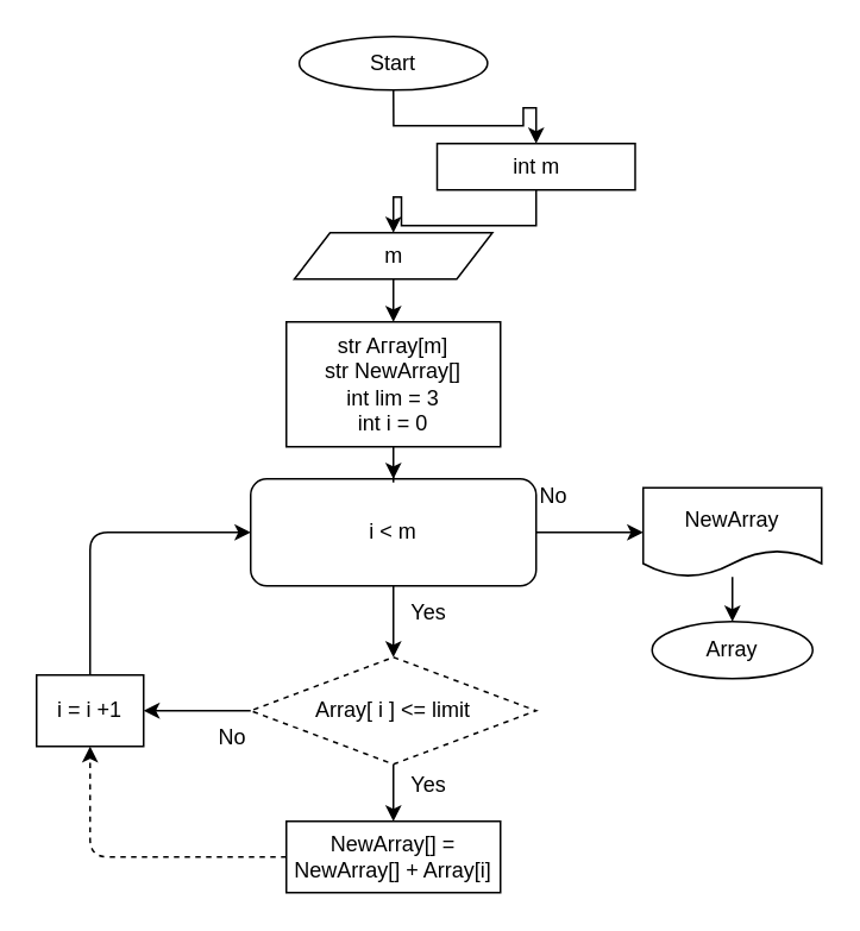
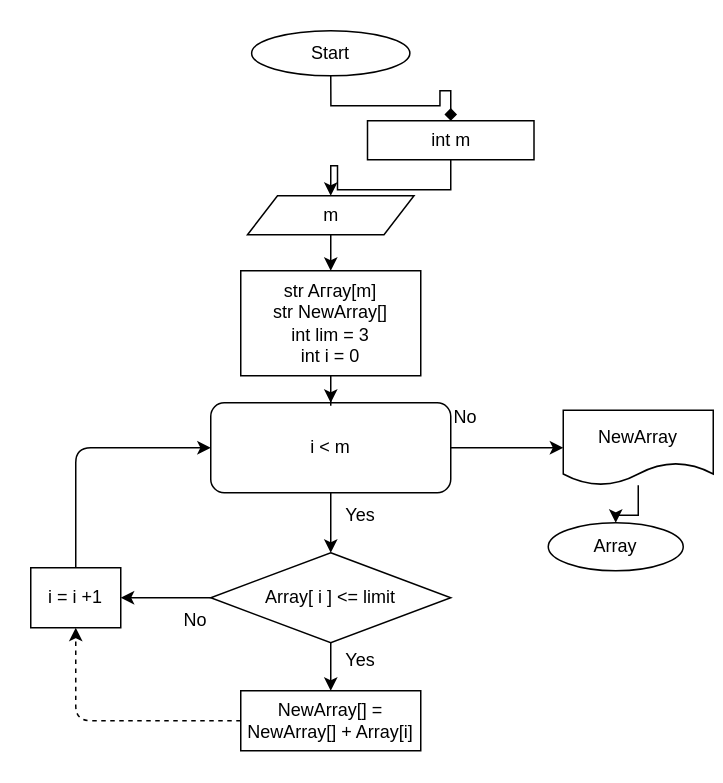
  <mxCell id="0" />
  <mxCell id="1" parent="0" />
  <mxCell id="2" style="edgeStyle=none;html=1;entryX=0.5;entryY=0;entryDx=0;entryDy=0;" parent="1" source="4" target="7" edge="1"><mxGeometry relative="1" as="geometry" /></mxCell>
  <mxCell id="3" value="" style="edgeStyle=orthogonalEdgeStyle;rounded=0;orthogonalLoop=1;jettySize=auto;html=1;" parent="1" source="4" target="25" edge="1"><mxGeometry relative="1" as="geometry" /></mxCell>
  <mxCell id="4" value="i &amp;lt; m" style="whiteSpace=wrap;html=1;rounded=1;" parent="1" vertex="1"><mxGeometry x="140" y="268" width="160" height="60" as="geometry" /></mxCell>
  <mxCell id="5" style="edgeStyle=none;html=1;" parent="1" source="7" edge="1"><mxGeometry relative="1" as="geometry"><mxPoint x="80" y="398" as="targetPoint" /></mxGeometry></mxCell>
  <mxCell id="6" value="" style="edgeStyle=orthogonalEdgeStyle;rounded=0;orthogonalLoop=1;jettySize=auto;html=1;" parent="1" source="7" target="9" edge="1"><mxGeometry relative="1" as="geometry" /></mxCell>
- <mxCell id="7" value="Array[ i ] &amp;lt;= limit" style="rhombus;whiteSpace=wrap;html=1;dashed=1;" parent="1" vertex="1"><mxGeometry x="140" y="368" width="160" height="60" as="geometry" /></mxCell>
+ <mxCell id="7" value="Array[ i ] &amp;lt;= limit" style="rhombus;whiteSpace=wrap;html=1;" parent="1" vertex="1"><mxGeometry x="140" y="368" width="160" height="60" as="geometry" /></mxCell>
  <mxCell id="8" style="edgeStyle=none;html=1;entryX=0.5;entryY=1;entryDx=0;entryDy=0;exitX=0;exitY=0.5;exitDx=0;exitDy=0;dashed=1;" parent="1" source="9" target="14" edge="1"><mxGeometry relative="1" as="geometry"><Array as="points"><mxPoint x="50" y="480" /><mxPoint x="50" y="460" /></Array></mxGeometry></mxCell>
  <mxCell id="9" value="NewArray[] = NewArray[] + Array[i]" style="rounded=0;whiteSpace=wrap;html=1;" parent="1" vertex="1"><mxGeometry x="160" y="460" width="120" height="40" as="geometry" /></mxCell>
  <mxCell id="10" value="Yes" style="text;html=1;strokeColor=none;fillColor=none;align=center;verticalAlign=middle;whiteSpace=wrap;rounded=0;" parent="1" vertex="1"><mxGeometry x="230" y="338" width="20" height="10" as="geometry" /></mxCell>
  <mxCell id="11" value="Yes" style="text;html=1;strokeColor=none;fillColor=none;align=center;verticalAlign=middle;whiteSpace=wrap;rounded=0;" parent="1" vertex="1"><mxGeometry x="230" y="435" width="20" height="10" as="geometry" /></mxCell>
  <mxCell id="12" value="No" style="text;html=1;strokeColor=none;fillColor=none;align=center;verticalAlign=middle;whiteSpace=wrap;rounded=0;" parent="1" vertex="1"><mxGeometry x="300" y="273" width="20" height="10" as="geometry" /></mxCell>
  <mxCell id="13" style="edgeStyle=none;html=1;entryX=0;entryY=0.5;entryDx=0;entryDy=0;" parent="1" source="14" target="4" edge="1"><mxGeometry relative="1" as="geometry"><Array as="points"><mxPoint x="50" y="298" /></Array></mxGeometry></mxCell>
  <mxCell id="14" value="i = i +1" style="rounded=0;whiteSpace=wrap;html=1;" parent="1" vertex="1"><mxGeometry x="20" y="378" width="60" height="40" as="geometry" /></mxCell>
  <mxCell id="15" value="No" style="text;html=1;strokeColor=none;fillColor=none;align=center;verticalAlign=middle;whiteSpace=wrap;rounded=0;" parent="1" vertex="1"><mxGeometry x="120" y="408" width="20" height="10" as="geometry" /></mxCell>
  <mxCell id="16" value="" style="edgeStyle=orthogonalEdgeStyle;rounded=0;orthogonalLoop=1;jettySize=auto;html=1;" parent="1" source="17" target="23" edge="1"><mxGeometry relative="1" as="geometry" /></mxCell>
  <mxCell id="17" value="int m" style="rounded=0;whiteSpace=wrap;html=1;" parent="1" vertex="1"><mxGeometry x="244.5" y="80" width="111" height="26" as="geometry" /></mxCell>
  <mxCell id="18" value="" style="edgeStyle=orthogonalEdgeStyle;rounded=0;orthogonalLoop=1;jettySize=auto;html=1;" edge="1" parent="1" source="19" target="4"><mxGeometry relative="1" as="geometry" /></mxCell>
  <mxCell id="19" value="str Aггау[m]&lt;br&gt;str NewArray[]&lt;br&gt;int lim = 3&lt;br&gt;int i = 0" style="rounded=0;whiteSpace=wrap;html=1;" parent="1" vertex="1"><mxGeometry x="160" y="180" width="120" height="70" as="geometry" /></mxCell>
- <mxCell id="20" value="" style="edgeStyle=orthogonalEdgeStyle;rounded=0;orthogonalLoop=1;jettySize=auto;html=1;" parent="1" source="21" target="17" edge="1"><mxGeometry relative="1" as="geometry" /></mxCell>
+ <mxCell id="20" value="" style="edgeStyle=orthogonalEdgeStyle;rounded=0;orthogonalLoop=1;jettySize=auto;html=1;endArrow=diamond;" parent="1" source="21" target="17" edge="1"><mxGeometry relative="1" as="geometry" /></mxCell>
  <mxCell id="21" value="Start" style="ellipse;whiteSpace=wrap;html=1;" parent="1" vertex="1"><mxGeometry x="167.25" y="20" width="105.5" height="30" as="geometry" /></mxCell>
  <mxCell id="22" value="" style="edgeStyle=orthogonalEdgeStyle;rounded=0;orthogonalLoop=1;jettySize=auto;html=1;" parent="1" source="23" target="19" edge="1"><mxGeometry relative="1" as="geometry" /></mxCell>
  <mxCell id="23" value="m" style="shape=parallelogram;perimeter=parallelogramPerimeter;whiteSpace=wrap;html=1;fixedSize=1;" parent="1" vertex="1"><mxGeometry x="164.5" y="130" width="111" height="26" as="geometry" /></mxCell>
  <mxCell id="24" value="" style="edgeStyle=orthogonalEdgeStyle;rounded=0;orthogonalLoop=1;jettySize=auto;html=1;" edge="1" parent="1" source="25" target="26"><mxGeometry relative="1" as="geometry" /></mxCell>
- <mxCell id="25" value="NewArray" style="shape=document;whiteSpace=wrap;html=1;boundedLbl=1;" parent="1" vertex="1"><mxGeometry x="360" y="273" width="100" height="50" as="geometry" /></mxCell>
+ <mxCell id="25" value="NewArray" style="shape=document;whiteSpace=wrap;html=1;boundedLbl=1;" parent="1" vertex="1"><mxGeometry x="375" y="273" width="100" height="50" as="geometry" /></mxCell>
  <mxCell id="26" value="Array" style="ellipse;whiteSpace=wrap;html=1;" vertex="1" parent="1"><mxGeometry x="365" y="348" width="90" height="32" as="geometry" /></mxCell>
